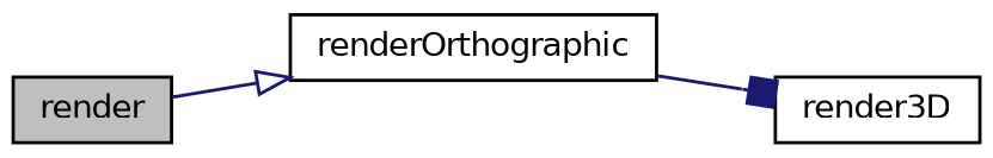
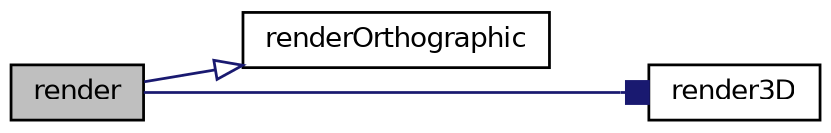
  digraph {
    rankdir=LR
    node [color=black fillcolor=white fontname=Helvetica fontsize=10 shape=record style=filled]
    edge [color=midnightblue fontname=Helvetica fontsize=10 labelfontname=Helvetica labelfontsize=10 style=solid]
    n1 [fillcolor=grey75 fontcolor=black height=0.2 label=render width=0.4]
    n2 [height=0.2 label=renderOrthographic width=0.4]
    n3 [height=0.2 label=render3D width=0.4]
    n1 -> n2 [arrowhead=onormal]
-   n2 -> n3 [arrowhead=box]
+   n1 -> n3 [arrowhead=box]
  }
